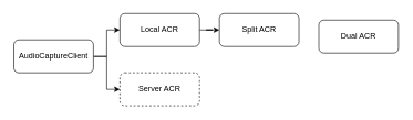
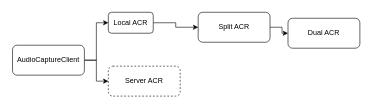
  <mxCell id="0" />
  <mxCell id="1" parent="0" />
  <mxCell id="2" style="edgeStyle=orthogonalEdgeStyle;rounded=0;orthogonalLoop=1;jettySize=auto;html=1;exitX=1;exitY=0.5;exitDx=0;exitDy=0;entryX=0;entryY=0.5;entryDx=0;entryDy=0;" edge="1" parent="1" source="4" target="7"><mxGeometry relative="1" as="geometry" /></mxCell>
  <mxCell id="3" style="edgeStyle=orthogonalEdgeStyle;rounded=0;orthogonalLoop=1;jettySize=auto;html=1;entryX=0;entryY=0.5;entryDx=0;entryDy=0;" edge="1" parent="1" source="4" target="5"><mxGeometry relative="1" as="geometry" /></mxCell>
- <mxCell id="4" value="AudioCaptureClient" style="rounded=1;whiteSpace=wrap;html=1;" vertex="1" parent="1"><mxGeometry x="20" y="60" width="120" height="50" as="geometry" /></mxCell>
+ <mxCell id="4" value="AudioCaptureClient" style="rounded=1;whiteSpace=wrap;html=1;" vertex="1" parent="1"><mxGeometry x="20" y="75" width="120" height="50" as="geometry" /></mxCell>
  <mxCell id="5" value="Server ACR" style="rounded=1;whiteSpace=wrap;html=1;dashed=1;" vertex="1" parent="1"><mxGeometry x="180" y="110" width="120" height="50" as="geometry" /></mxCell>
  <mxCell id="6" style="edgeStyle=orthogonalEdgeStyle;rounded=0;orthogonalLoop=1;jettySize=auto;html=1;" edge="1" parent="1" source="7" target="9"><mxGeometry relative="1" as="geometry" /></mxCell>
- <mxCell id="7" value="Local ACR" style="rounded=1;whiteSpace=wrap;html=1;" vertex="1" parent="1"><mxGeometry x="180" y="20" width="120" height="50" as="geometry" /></mxCell>
+ <mxCell id="7" value="Local ACR" style="rounded=1;whiteSpace=wrap;html=1;" vertex="1" parent="1"><mxGeometry x="180" y="20" width="75" height="35" as="geometry" /></mxCell>
+ <mxCell id="8" style="edgeStyle=orthogonalEdgeStyle;rounded=0;orthogonalLoop=1;jettySize=auto;html=1;entryX=0;entryY=0.5;entryDx=0;entryDy=0;" edge="1" parent="1" source="9" target="10"><mxGeometry relative="1" as="geometry" /></mxCell>
  <mxCell id="9" value="Split ACR" style="rounded=1;whiteSpace=wrap;html=1;" vertex="1" parent="1"><mxGeometry x="330" y="20" width="120" height="50" as="geometry" /></mxCell>
  <mxCell id="10" value="Dual ACR" style="rounded=1;whiteSpace=wrap;html=1;" vertex="1" parent="1"><mxGeometry x="480" y="30" width="120" height="50" as="geometry" /></mxCell>
